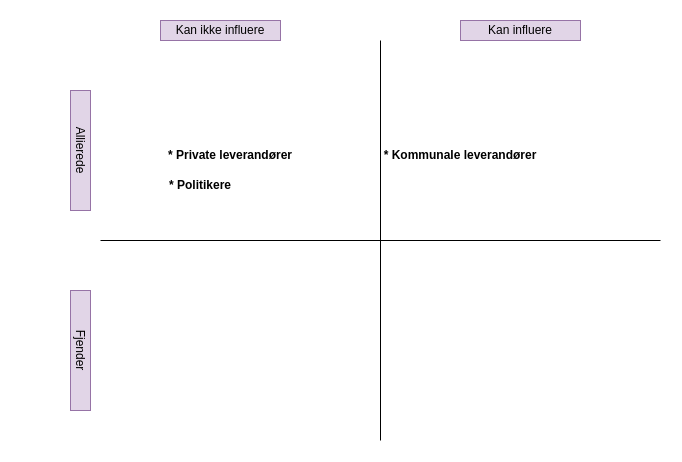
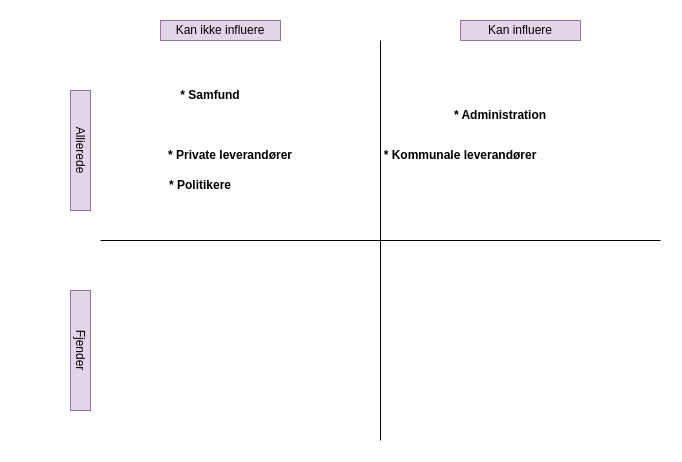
  <mxCell id="0" />
  <mxCell id="1" parent="0" />
  <mxCell id="2" value="" style="endArrow=none;html=1;rounded=0;" parent="1" edge="1"><mxGeometry width="50" height="50" relative="1" as="geometry"><mxPoint x="380" y="440" as="sourcePoint" /><mxPoint x="380" y="40" as="targetPoint" /></mxGeometry></mxCell>
  <mxCell id="3" value="" style="endArrow=none;html=1;rounded=0;" parent="1" edge="1"><mxGeometry width="50" height="50" relative="1" as="geometry"><mxPoint x="100" y="240" as="sourcePoint" /><mxPoint x="660" y="240" as="targetPoint" /></mxGeometry></mxCell>
  <mxCell id="4" value="Allierede" style="rounded=0;whiteSpace=wrap;html=1;fillColor=#e1d5e7;strokeColor=#9673a6;rotation=90;flipV=0;flipH=1;" parent="1" vertex="1"><mxGeometry x="20" y="140" width="120" height="20" as="geometry" /></mxCell>
  <mxCell id="5" value="Fjender" style="rounded=0;whiteSpace=wrap;html=1;fillColor=#e1d5e7;strokeColor=#9673a6;rotation=90;flipV=0;flipH=1;" parent="1" vertex="1"><mxGeometry x="20" y="340" width="120" height="20" as="geometry" /></mxCell>
  <mxCell id="6" value="Kan ikke influere" style="rounded=0;whiteSpace=wrap;html=1;fillColor=#e1d5e7;strokeColor=#9673a6;rotation=0;flipV=0;flipH=1;" parent="1" vertex="1"><mxGeometry x="160" y="20" width="120" height="20" as="geometry" /></mxCell>
  <mxCell id="7" value="Kan influere" style="rounded=0;whiteSpace=wrap;html=1;fillColor=#e1d5e7;strokeColor=#9673a6;rotation=0;flipV=0;flipH=1;" parent="1" vertex="1"><mxGeometry x="460" y="20" width="120" height="20" as="geometry" /></mxCell>
+ <mxCell id="8" value="* Administration" style="text;strokeColor=none;align=center;fillColor=none;html=1;verticalAlign=middle;whiteSpace=wrap;rounded=0;fontStyle=1" parent="1" vertex="1"><mxGeometry x="450" y="100" width="100" height="30" as="geometry" /></mxCell>
  <mxCell id="9" value="* Kommunale leverandører" style="text;strokeColor=none;align=center;fillColor=none;html=1;verticalAlign=middle;whiteSpace=wrap;rounded=0;fontStyle=1" parent="1" vertex="1"><mxGeometry x="370" y="140" width="180" height="30" as="geometry" /></mxCell>
+ <mxCell id="10" value="* Samfund" style="text;strokeColor=none;align=center;fillColor=none;html=1;verticalAlign=middle;whiteSpace=wrap;rounded=0;fontStyle=1" parent="1" vertex="1"><mxGeometry x="160" y="80" width="100" height="30" as="geometry" /></mxCell>
  <mxCell id="11" value="* Politikere" style="text;strokeColor=none;align=center;fillColor=none;html=1;verticalAlign=middle;whiteSpace=wrap;rounded=0;fontStyle=1" parent="1" vertex="1"><mxGeometry x="150" y="170" width="100" height="30" as="geometry" /></mxCell>
  <mxCell id="12" value="* Private leverandører" style="text;strokeColor=none;align=center;fillColor=none;html=1;verticalAlign=middle;whiteSpace=wrap;rounded=0;fontStyle=1" parent="1" vertex="1"><mxGeometry x="140" y="140" width="180" height="30" as="geometry" /></mxCell>
